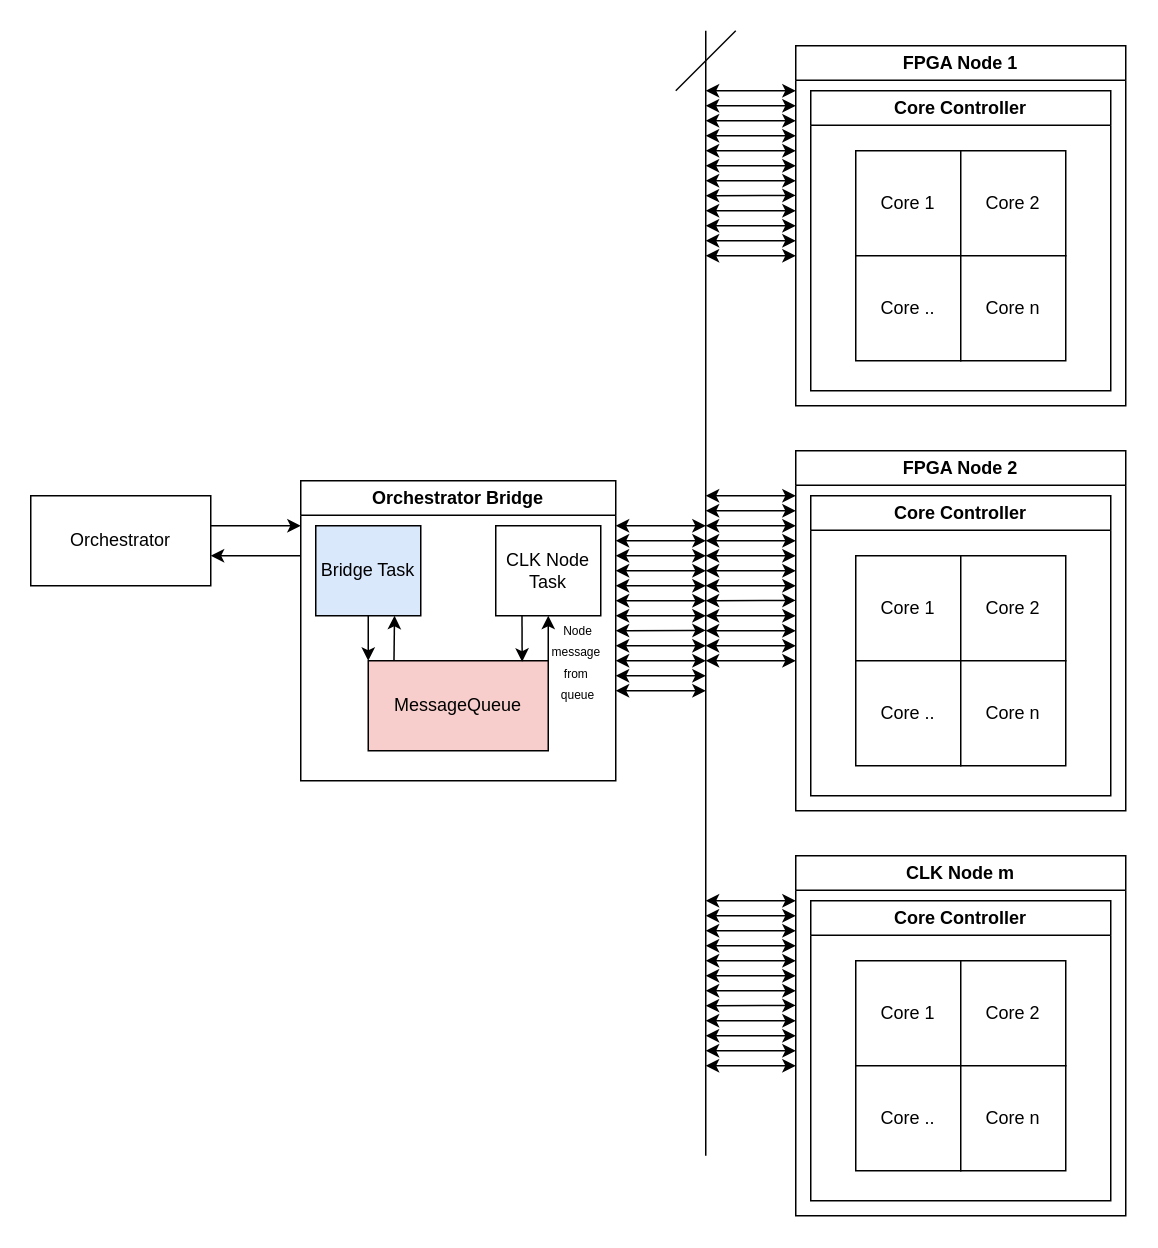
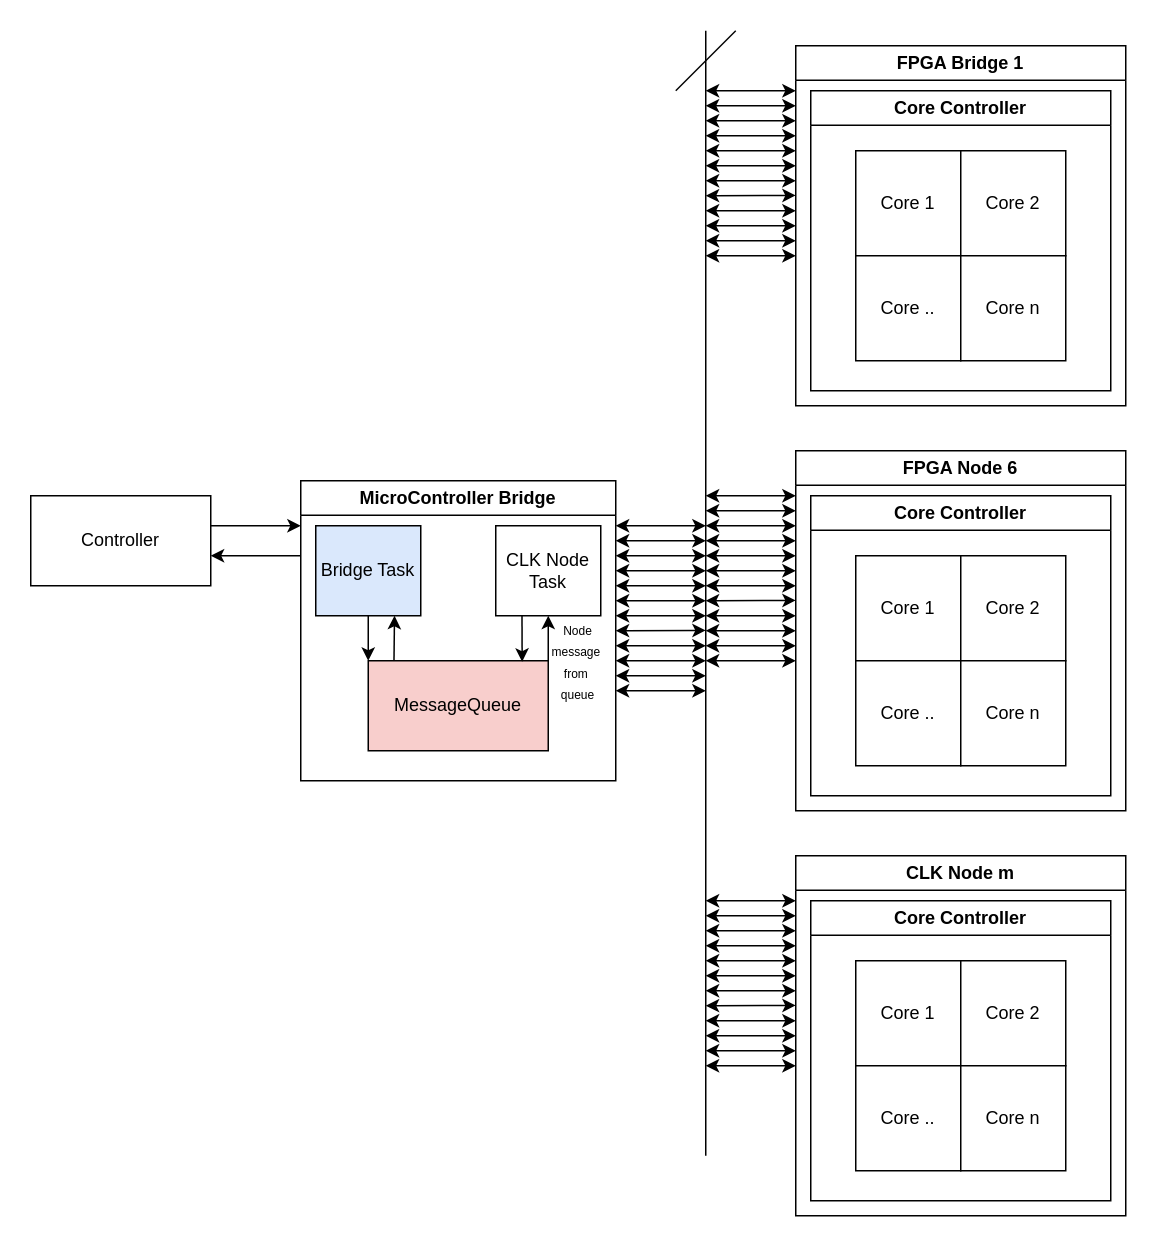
  <mxCell id="0" />
  <mxCell id="1" parent="0" />
- <mxCell id="2" value="Orchestrator Bridge" style="swimlane;whiteSpace=wrap;html=1;" parent="1" vertex="1"><mxGeometry x="200" y="320" width="210" height="200" as="geometry" /></mxCell>
+ <mxCell id="2" value="MicroController Bridge" style="swimlane;whiteSpace=wrap;html=1;" parent="1" vertex="1"><mxGeometry x="200" y="320" width="210" height="200" as="geometry" /></mxCell>
  <mxCell id="3" value="Bridge Task" style="rounded=0;whiteSpace=wrap;html=1;fillColor=#dae8fc;" parent="2" vertex="1"><mxGeometry x="10" y="30" width="70" height="60" as="geometry" /></mxCell>
  <mxCell id="4" value="CLK Node Task" style="rounded=0;whiteSpace=wrap;html=1;" parent="2" vertex="1"><mxGeometry x="130" y="30" width="70" height="60" as="geometry" /></mxCell>
  <mxCell id="5" value="MessageQueue" style="rounded=0;whiteSpace=wrap;html=1;fillColor=#f8cecc;" vertex="1" parent="2"><mxGeometry x="45" y="120" width="120" height="60" as="geometry" /></mxCell>
  <mxCell id="6" value="" style="endArrow=classic;html=1;rounded=0;exitX=0.5;exitY=1;exitDx=0;exitDy=0;entryX=0;entryY=0;entryDx=0;entryDy=0;" edge="1" parent="2" source="3" target="5"><mxGeometry width="50" height="50" relative="1" as="geometry"><mxPoint x="80" y="140" as="sourcePoint" /><mxPoint x="130" y="90" as="targetPoint" /></mxGeometry></mxCell>
  <mxCell id="7" value="" style="endArrow=classic;html=1;rounded=0;entryX=0.5;entryY=1;entryDx=0;entryDy=0;exitX=1;exitY=0;exitDx=0;exitDy=0;" edge="1" parent="2" source="5" target="4"><mxGeometry width="50" height="50" relative="1" as="geometry"><mxPoint x="140" y="140" as="sourcePoint" /><mxPoint x="190" y="90" as="targetPoint" /></mxGeometry></mxCell>
  <mxCell id="8" value="&lt;div&gt;&lt;font style=&quot;font-size: 8px;&quot;&gt;Node message&amp;nbsp;&lt;/font&gt;&lt;/div&gt;&lt;div&gt;&lt;font style=&quot;font-size: 8px;&quot;&gt;from&amp;nbsp;&lt;/font&gt;&lt;/div&gt;&lt;div&gt;&lt;font style=&quot;font-size: 8px;&quot;&gt;queue&lt;/font&gt;&lt;/div&gt;" style="text;html=1;strokeColor=none;fillColor=none;align=center;verticalAlign=middle;whiteSpace=wrap;rounded=0;" vertex="1" parent="2"><mxGeometry x="170" y="110" width="30" height="20" as="geometry" /></mxCell>
  <mxCell id="9" value="" style="endArrow=classic;html=1;rounded=0;entryX=0.855;entryY=0.011;entryDx=0;entryDy=0;exitX=0.25;exitY=1;exitDx=0;exitDy=0;entryPerimeter=0;" edge="1" parent="2" source="4" target="5"><mxGeometry width="50" height="50" relative="1" as="geometry"><mxPoint x="100" y="90" as="sourcePoint" /><mxPoint x="150" y="40" as="targetPoint" /></mxGeometry></mxCell>
  <mxCell id="10" value="" style="endArrow=classic;html=1;rounded=0;entryX=0.75;entryY=1;entryDx=0;entryDy=0;exitX=0.143;exitY=-0.004;exitDx=0;exitDy=0;exitPerimeter=0;" edge="1" parent="2" source="5" target="3"><mxGeometry width="50" height="50" relative="1" as="geometry"><mxPoint x="50" y="150" as="sourcePoint" /><mxPoint x="100" y="100" as="targetPoint" /></mxGeometry></mxCell>
- <mxCell id="11" value="FPGA Node 1" style="swimlane;whiteSpace=wrap;html=1;" parent="1" vertex="1"><mxGeometry x="530" y="30" width="220" height="240" as="geometry" /></mxCell>
+ <mxCell id="11" value="FPGA Bridge 1" style="swimlane;whiteSpace=wrap;html=1;" parent="1" vertex="1"><mxGeometry x="530" y="30" width="220" height="240" as="geometry" /></mxCell>
  <mxCell id="12" value="Core Controller" style="swimlane;whiteSpace=wrap;html=1;" parent="11" vertex="1"><mxGeometry x="10" y="30" width="200" height="200" as="geometry" /></mxCell>
  <mxCell id="13" value="Core 1" style="rounded=0;whiteSpace=wrap;html=1;" parent="12" vertex="1"><mxGeometry x="30" y="40" width="70" height="70" as="geometry" /></mxCell>
  <mxCell id="14" value="Core 2" style="rounded=0;whiteSpace=wrap;html=1;" parent="12" vertex="1"><mxGeometry x="100" y="40" width="70" height="70" as="geometry" /></mxCell>
  <mxCell id="15" value="Core .." style="rounded=0;whiteSpace=wrap;html=1;" parent="12" vertex="1"><mxGeometry x="30" y="110" width="70" height="70" as="geometry" /></mxCell>
  <mxCell id="16" value="Core n" style="rounded=0;whiteSpace=wrap;html=1;" parent="12" vertex="1"><mxGeometry x="100" y="110" width="70" height="70" as="geometry" /></mxCell>
- <mxCell id="17" value="Orchestrator" style="rounded=0;whiteSpace=wrap;html=1;" parent="1" vertex="1"><mxGeometry x="20" y="330" width="120" height="60" as="geometry" /></mxCell>
- <mxCell id="18" value="FPGA Node 2" style="swimlane;whiteSpace=wrap;html=1;" parent="1" vertex="1"><mxGeometry x="530" y="300" width="220" height="240" as="geometry" /></mxCell>
+ <mxCell id="17" value="Controller" style="rounded=0;whiteSpace=wrap;html=1;" parent="1" vertex="1"><mxGeometry x="20" y="330" width="120" height="60" as="geometry" /></mxCell>
+ <mxCell id="18" value="FPGA Node 6" style="swimlane;whiteSpace=wrap;html=1;" parent="1" vertex="1"><mxGeometry x="530" y="300" width="220" height="240" as="geometry" /></mxCell>
  <mxCell id="19" value="Core Controller" style="swimlane;whiteSpace=wrap;html=1;" parent="18" vertex="1"><mxGeometry x="10" y="30" width="200" height="200" as="geometry" /></mxCell>
  <mxCell id="20" value="Core 1" style="rounded=0;whiteSpace=wrap;html=1;" parent="19" vertex="1"><mxGeometry x="30" y="40" width="70" height="70" as="geometry" /></mxCell>
  <mxCell id="21" value="Core 2" style="rounded=0;whiteSpace=wrap;html=1;" parent="19" vertex="1"><mxGeometry x="100" y="40" width="70" height="70" as="geometry" /></mxCell>
  <mxCell id="22" value="Core .." style="rounded=0;whiteSpace=wrap;html=1;" parent="19" vertex="1"><mxGeometry x="30" y="110" width="70" height="70" as="geometry" /></mxCell>
  <mxCell id="23" value="Core n" style="rounded=0;whiteSpace=wrap;html=1;" parent="19" vertex="1"><mxGeometry x="100" y="110" width="70" height="70" as="geometry" /></mxCell>
  <mxCell id="24" value="CLK Node m" style="swimlane;whiteSpace=wrap;html=1;" parent="1" vertex="1"><mxGeometry x="530" y="570" width="220" height="240" as="geometry" /></mxCell>
  <mxCell id="25" value="Core Controller" style="swimlane;whiteSpace=wrap;html=1;" parent="24" vertex="1"><mxGeometry x="10" y="30" width="200" height="200" as="geometry" /></mxCell>
  <mxCell id="26" value="Core 1" style="rounded=0;whiteSpace=wrap;html=1;" parent="25" vertex="1"><mxGeometry x="30" y="40" width="70" height="70" as="geometry" /></mxCell>
  <mxCell id="27" value="Core 2" style="rounded=0;whiteSpace=wrap;html=1;" parent="25" vertex="1"><mxGeometry x="100" y="40" width="70" height="70" as="geometry" /></mxCell>
  <mxCell id="28" value="Core .." style="rounded=0;whiteSpace=wrap;html=1;" parent="25" vertex="1"><mxGeometry x="30" y="110" width="70" height="70" as="geometry" /></mxCell>
  <mxCell id="29" value="Core n" style="rounded=0;whiteSpace=wrap;html=1;" parent="25" vertex="1"><mxGeometry x="100" y="110" width="70" height="70" as="geometry" /></mxCell>
  <mxCell id="30" value="" style="endArrow=classic;html=1;rounded=0;" parent="1" edge="1"><mxGeometry width="50" height="50" relative="1" as="geometry"><mxPoint x="140" y="350" as="sourcePoint" /><mxPoint x="200" y="350" as="targetPoint" /></mxGeometry></mxCell>
  <mxCell id="31" value="" style="endArrow=classic;html=1;rounded=0;exitX=0;exitY=0.25;exitDx=0;exitDy=0;" parent="1" source="2" edge="1"><mxGeometry width="50" height="50" relative="1" as="geometry"><mxPoint x="220" y="370" as="sourcePoint" /><mxPoint x="140" y="370" as="targetPoint" /></mxGeometry></mxCell>
  <mxCell id="32" value="" style="endArrow=none;html=1;rounded=0;" parent="1" edge="1"><mxGeometry width="50" height="50" relative="1" as="geometry"><mxPoint x="470" y="770" as="sourcePoint" /><mxPoint x="470" y="20" as="targetPoint" /></mxGeometry></mxCell>
  <mxCell id="33" value="" style="endArrow=none;html=1;rounded=0;" parent="1" edge="1"><mxGeometry width="50" height="50" relative="1" as="geometry"><mxPoint x="450" y="60" as="sourcePoint" /><mxPoint x="490" y="20" as="targetPoint" /></mxGeometry></mxCell>
  <mxCell id="34" value="" style="endArrow=classic;startArrow=classic;html=1;rounded=0;" parent="1" edge="1"><mxGeometry width="50" height="50" relative="1" as="geometry"><mxPoint x="470" y="350" as="sourcePoint" /><mxPoint x="410" y="350" as="targetPoint" /></mxGeometry></mxCell>
  <mxCell id="35" value="" style="endArrow=classic;startArrow=classic;html=1;rounded=0;" parent="1" edge="1"><mxGeometry width="50" height="50" relative="1" as="geometry"><mxPoint x="470" y="360" as="sourcePoint" /><mxPoint x="410" y="360" as="targetPoint" /></mxGeometry></mxCell>
  <mxCell id="36" value="" style="endArrow=classic;startArrow=classic;html=1;rounded=0;entryX=1;entryY=0.25;entryDx=0;entryDy=0;" parent="1" edge="1" target="2"><mxGeometry width="50" height="50" relative="1" as="geometry"><mxPoint x="470" y="370" as="sourcePoint" /><mxPoint x="430" y="370" as="targetPoint" /></mxGeometry></mxCell>
  <mxCell id="37" value="" style="endArrow=classic;startArrow=classic;html=1;rounded=0;" parent="1" edge="1"><mxGeometry width="50" height="50" relative="1" as="geometry"><mxPoint x="470" y="380" as="sourcePoint" /><mxPoint x="410" y="380" as="targetPoint" /></mxGeometry></mxCell>
  <mxCell id="38" value="" style="endArrow=classic;startArrow=classic;html=1;rounded=0;" parent="1" edge="1"><mxGeometry width="50" height="50" relative="1" as="geometry"><mxPoint x="470" y="390" as="sourcePoint" /><mxPoint x="410" y="390" as="targetPoint" /></mxGeometry></mxCell>
  <mxCell id="39" value="" style="endArrow=classic;startArrow=classic;html=1;rounded=0;" parent="1" edge="1"><mxGeometry width="50" height="50" relative="1" as="geometry"><mxPoint x="470" y="400" as="sourcePoint" /><mxPoint x="410" y="400" as="targetPoint" /></mxGeometry></mxCell>
  <mxCell id="40" value="" style="endArrow=classic;startArrow=classic;html=1;rounded=0;" parent="1" edge="1"><mxGeometry width="50" height="50" relative="1" as="geometry"><mxPoint x="470" y="410" as="sourcePoint" /><mxPoint x="410" y="410" as="targetPoint" /></mxGeometry></mxCell>
  <mxCell id="41" value="" style="endArrow=classic;startArrow=classic;html=1;rounded=0;entryX=1;entryY=0.5;entryDx=0;entryDy=0;" parent="1" edge="1" target="2"><mxGeometry width="50" height="50" relative="1" as="geometry"><mxPoint x="470" y="419.8" as="sourcePoint" /><mxPoint x="430" y="419.8" as="targetPoint" /></mxGeometry></mxCell>
  <mxCell id="42" value="" style="endArrow=classic;startArrow=classic;html=1;rounded=0;" parent="1" edge="1"><mxGeometry width="50" height="50" relative="1" as="geometry"><mxPoint x="470" y="430" as="sourcePoint" /><mxPoint x="410" y="430" as="targetPoint" /></mxGeometry></mxCell>
  <mxCell id="43" value="" style="endArrow=classic;startArrow=classic;html=1;rounded=0;" parent="1" edge="1"><mxGeometry width="50" height="50" relative="1" as="geometry"><mxPoint x="470" y="440" as="sourcePoint" /><mxPoint x="410" y="440" as="targetPoint" /></mxGeometry></mxCell>
  <mxCell id="44" value="" style="endArrow=classic;startArrow=classic;html=1;rounded=0;" parent="1" edge="1"><mxGeometry width="50" height="50" relative="1" as="geometry"><mxPoint x="470" y="450" as="sourcePoint" /><mxPoint x="410" y="450" as="targetPoint" /></mxGeometry></mxCell>
  <mxCell id="45" value="" style="endArrow=classic;startArrow=classic;html=1;rounded=0;" parent="1" edge="1"><mxGeometry width="50" height="50" relative="1" as="geometry"><mxPoint x="470" y="460" as="sourcePoint" /><mxPoint x="410" y="460" as="targetPoint" /></mxGeometry></mxCell>
  <mxCell id="46" value="" style="endArrow=classic;startArrow=classic;html=1;rounded=0;" parent="1" edge="1"><mxGeometry width="50" height="50" relative="1" as="geometry"><mxPoint x="530" y="60" as="sourcePoint" /><mxPoint x="470" y="60" as="targetPoint" /></mxGeometry></mxCell>
  <mxCell id="47" value="" style="endArrow=classic;startArrow=classic;html=1;rounded=0;" parent="1" edge="1"><mxGeometry width="50" height="50" relative="1" as="geometry"><mxPoint x="530" y="70" as="sourcePoint" /><mxPoint x="470" y="70" as="targetPoint" /></mxGeometry></mxCell>
  <mxCell id="48" value="" style="endArrow=classic;startArrow=classic;html=1;rounded=0;" parent="1" edge="1"><mxGeometry width="50" height="50" relative="1" as="geometry"><mxPoint x="530" y="80" as="sourcePoint" /><mxPoint x="470" y="80" as="targetPoint" /></mxGeometry></mxCell>
  <mxCell id="49" value="" style="endArrow=classic;startArrow=classic;html=1;rounded=0;" parent="1" edge="1"><mxGeometry width="50" height="50" relative="1" as="geometry"><mxPoint x="530" y="90" as="sourcePoint" /><mxPoint x="470" y="90" as="targetPoint" /></mxGeometry></mxCell>
  <mxCell id="50" value="" style="endArrow=classic;startArrow=classic;html=1;rounded=0;" parent="1" edge="1"><mxGeometry width="50" height="50" relative="1" as="geometry"><mxPoint x="530" y="100" as="sourcePoint" /><mxPoint x="470" y="100" as="targetPoint" /></mxGeometry></mxCell>
  <mxCell id="51" value="" style="endArrow=classic;startArrow=classic;html=1;rounded=0;" parent="1" edge="1"><mxGeometry width="50" height="50" relative="1" as="geometry"><mxPoint x="530" y="110" as="sourcePoint" /><mxPoint x="470" y="110" as="targetPoint" /></mxGeometry></mxCell>
  <mxCell id="52" value="" style="endArrow=classic;startArrow=classic;html=1;rounded=0;" parent="1" edge="1"><mxGeometry width="50" height="50" relative="1" as="geometry"><mxPoint x="530" y="120" as="sourcePoint" /><mxPoint x="470" y="120" as="targetPoint" /></mxGeometry></mxCell>
  <mxCell id="53" value="" style="endArrow=classic;startArrow=classic;html=1;rounded=0;" parent="1" edge="1"><mxGeometry width="50" height="50" relative="1" as="geometry"><mxPoint x="530" y="129.8" as="sourcePoint" /><mxPoint x="470" y="130" as="targetPoint" /></mxGeometry></mxCell>
  <mxCell id="54" value="" style="endArrow=classic;startArrow=classic;html=1;rounded=0;" parent="1" edge="1"><mxGeometry width="50" height="50" relative="1" as="geometry"><mxPoint x="530" y="140" as="sourcePoint" /><mxPoint x="470" y="140" as="targetPoint" /></mxGeometry></mxCell>
  <mxCell id="55" value="" style="endArrow=classic;startArrow=classic;html=1;rounded=0;" parent="1" edge="1"><mxGeometry width="50" height="50" relative="1" as="geometry"><mxPoint x="530" y="150" as="sourcePoint" /><mxPoint x="470" y="150" as="targetPoint" /></mxGeometry></mxCell>
  <mxCell id="56" value="" style="endArrow=classic;startArrow=classic;html=1;rounded=0;" parent="1" edge="1"><mxGeometry width="50" height="50" relative="1" as="geometry"><mxPoint x="530" y="160" as="sourcePoint" /><mxPoint x="470" y="160" as="targetPoint" /></mxGeometry></mxCell>
  <mxCell id="57" value="" style="endArrow=classic;startArrow=classic;html=1;rounded=0;" parent="1" edge="1"><mxGeometry width="50" height="50" relative="1" as="geometry"><mxPoint x="530" y="170" as="sourcePoint" /><mxPoint x="470" y="170" as="targetPoint" /></mxGeometry></mxCell>
  <mxCell id="58" value="" style="endArrow=classic;startArrow=classic;html=1;rounded=0;" parent="1" edge="1"><mxGeometry width="50" height="50" relative="1" as="geometry"><mxPoint x="530" y="330" as="sourcePoint" /><mxPoint x="470" y="330" as="targetPoint" /></mxGeometry></mxCell>
  <mxCell id="59" value="" style="endArrow=classic;startArrow=classic;html=1;rounded=0;" parent="1" edge="1"><mxGeometry width="50" height="50" relative="1" as="geometry"><mxPoint x="530" y="340" as="sourcePoint" /><mxPoint x="470" y="340" as="targetPoint" /></mxGeometry></mxCell>
  <mxCell id="60" value="" style="endArrow=classic;startArrow=classic;html=1;rounded=0;" parent="1" edge="1"><mxGeometry width="50" height="50" relative="1" as="geometry"><mxPoint x="530" y="350" as="sourcePoint" /><mxPoint x="470" y="350" as="targetPoint" /></mxGeometry></mxCell>
  <mxCell id="61" value="" style="endArrow=classic;startArrow=classic;html=1;rounded=0;" parent="1" edge="1"><mxGeometry width="50" height="50" relative="1" as="geometry"><mxPoint x="530" y="360" as="sourcePoint" /><mxPoint x="470" y="360" as="targetPoint" /></mxGeometry></mxCell>
  <mxCell id="62" value="" style="endArrow=classic;startArrow=classic;html=1;rounded=0;" parent="1" edge="1"><mxGeometry width="50" height="50" relative="1" as="geometry"><mxPoint x="530" y="370" as="sourcePoint" /><mxPoint x="470" y="370" as="targetPoint" /></mxGeometry></mxCell>
  <mxCell id="63" value="" style="endArrow=classic;startArrow=classic;html=1;rounded=0;" parent="1" edge="1"><mxGeometry width="50" height="50" relative="1" as="geometry"><mxPoint x="530" y="380" as="sourcePoint" /><mxPoint x="470" y="380" as="targetPoint" /></mxGeometry></mxCell>
  <mxCell id="64" value="" style="endArrow=classic;startArrow=classic;html=1;rounded=0;" parent="1" edge="1"><mxGeometry width="50" height="50" relative="1" as="geometry"><mxPoint x="530" y="390" as="sourcePoint" /><mxPoint x="470" y="390" as="targetPoint" /></mxGeometry></mxCell>
  <mxCell id="65" value="" style="endArrow=classic;startArrow=classic;html=1;rounded=0;" parent="1" edge="1"><mxGeometry width="50" height="50" relative="1" as="geometry"><mxPoint x="530" y="399.8" as="sourcePoint" /><mxPoint x="470" y="400" as="targetPoint" /></mxGeometry></mxCell>
  <mxCell id="66" value="" style="endArrow=classic;startArrow=classic;html=1;rounded=0;" parent="1" edge="1"><mxGeometry width="50" height="50" relative="1" as="geometry"><mxPoint x="530" y="410" as="sourcePoint" /><mxPoint x="470" y="410" as="targetPoint" /></mxGeometry></mxCell>
  <mxCell id="67" value="" style="endArrow=classic;startArrow=classic;html=1;rounded=0;" parent="1" edge="1"><mxGeometry width="50" height="50" relative="1" as="geometry"><mxPoint x="530" y="420" as="sourcePoint" /><mxPoint x="470" y="420" as="targetPoint" /></mxGeometry></mxCell>
  <mxCell id="68" value="" style="endArrow=classic;startArrow=classic;html=1;rounded=0;" parent="1" edge="1"><mxGeometry width="50" height="50" relative="1" as="geometry"><mxPoint x="530" y="430" as="sourcePoint" /><mxPoint x="470" y="430" as="targetPoint" /></mxGeometry></mxCell>
  <mxCell id="69" value="" style="endArrow=classic;startArrow=classic;html=1;rounded=0;" parent="1" edge="1"><mxGeometry width="50" height="50" relative="1" as="geometry"><mxPoint x="530" y="440" as="sourcePoint" /><mxPoint x="470" y="440" as="targetPoint" /></mxGeometry></mxCell>
  <mxCell id="70" value="" style="endArrow=classic;startArrow=classic;html=1;rounded=0;" parent="1" edge="1"><mxGeometry width="50" height="50" relative="1" as="geometry"><mxPoint x="530" y="600" as="sourcePoint" /><mxPoint x="470" y="600" as="targetPoint" /></mxGeometry></mxCell>
  <mxCell id="71" value="" style="endArrow=classic;startArrow=classic;html=1;rounded=0;" parent="1" edge="1"><mxGeometry width="50" height="50" relative="1" as="geometry"><mxPoint x="530" y="610" as="sourcePoint" /><mxPoint x="470" y="610" as="targetPoint" /></mxGeometry></mxCell>
  <mxCell id="72" value="" style="endArrow=classic;startArrow=classic;html=1;rounded=0;" parent="1" edge="1"><mxGeometry width="50" height="50" relative="1" as="geometry"><mxPoint x="530" y="620" as="sourcePoint" /><mxPoint x="470" y="620" as="targetPoint" /></mxGeometry></mxCell>
  <mxCell id="73" value="" style="endArrow=classic;startArrow=classic;html=1;rounded=0;" parent="1" edge="1"><mxGeometry width="50" height="50" relative="1" as="geometry"><mxPoint x="530" y="630" as="sourcePoint" /><mxPoint x="470" y="630" as="targetPoint" /></mxGeometry></mxCell>
  <mxCell id="74" value="" style="endArrow=classic;startArrow=classic;html=1;rounded=0;" parent="1" edge="1"><mxGeometry width="50" height="50" relative="1" as="geometry"><mxPoint x="530" y="640" as="sourcePoint" /><mxPoint x="470" y="640" as="targetPoint" /></mxGeometry></mxCell>
  <mxCell id="75" value="" style="endArrow=classic;startArrow=classic;html=1;rounded=0;" parent="1" edge="1"><mxGeometry width="50" height="50" relative="1" as="geometry"><mxPoint x="530" y="650" as="sourcePoint" /><mxPoint x="470" y="650" as="targetPoint" /></mxGeometry></mxCell>
  <mxCell id="76" value="" style="endArrow=classic;startArrow=classic;html=1;rounded=0;" parent="1" edge="1"><mxGeometry width="50" height="50" relative="1" as="geometry"><mxPoint x="530" y="660" as="sourcePoint" /><mxPoint x="470" y="660" as="targetPoint" /></mxGeometry></mxCell>
  <mxCell id="77" value="" style="endArrow=classic;startArrow=classic;html=1;rounded=0;" parent="1" edge="1"><mxGeometry width="50" height="50" relative="1" as="geometry"><mxPoint x="530" y="669.8" as="sourcePoint" /><mxPoint x="470" y="670" as="targetPoint" /></mxGeometry></mxCell>
  <mxCell id="78" value="" style="endArrow=classic;startArrow=classic;html=1;rounded=0;" parent="1" edge="1"><mxGeometry width="50" height="50" relative="1" as="geometry"><mxPoint x="530" y="680" as="sourcePoint" /><mxPoint x="470" y="680" as="targetPoint" /></mxGeometry></mxCell>
  <mxCell id="79" value="" style="endArrow=classic;startArrow=classic;html=1;rounded=0;" parent="1" edge="1"><mxGeometry width="50" height="50" relative="1" as="geometry"><mxPoint x="530" y="690" as="sourcePoint" /><mxPoint x="470" y="690" as="targetPoint" /></mxGeometry></mxCell>
  <mxCell id="80" value="" style="endArrow=classic;startArrow=classic;html=1;rounded=0;" parent="1" edge="1"><mxGeometry width="50" height="50" relative="1" as="geometry"><mxPoint x="530" y="700" as="sourcePoint" /><mxPoint x="470" y="700" as="targetPoint" /></mxGeometry></mxCell>
  <mxCell id="81" value="" style="endArrow=classic;startArrow=classic;html=1;rounded=0;" parent="1" edge="1"><mxGeometry width="50" height="50" relative="1" as="geometry"><mxPoint x="530" y="710" as="sourcePoint" /><mxPoint x="470" y="710" as="targetPoint" /></mxGeometry></mxCell>
